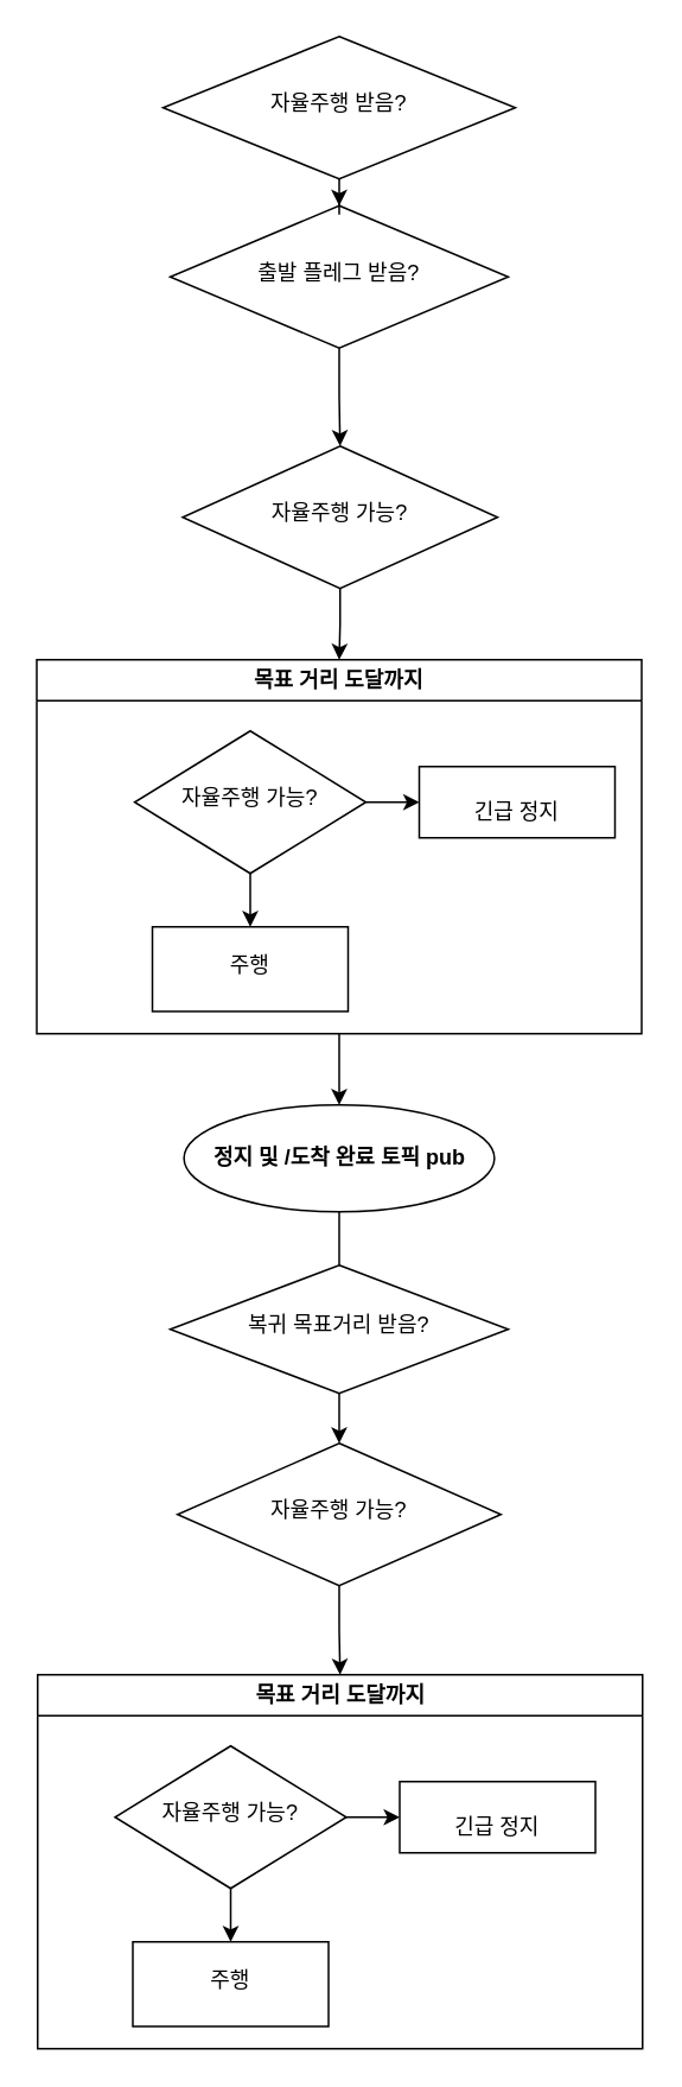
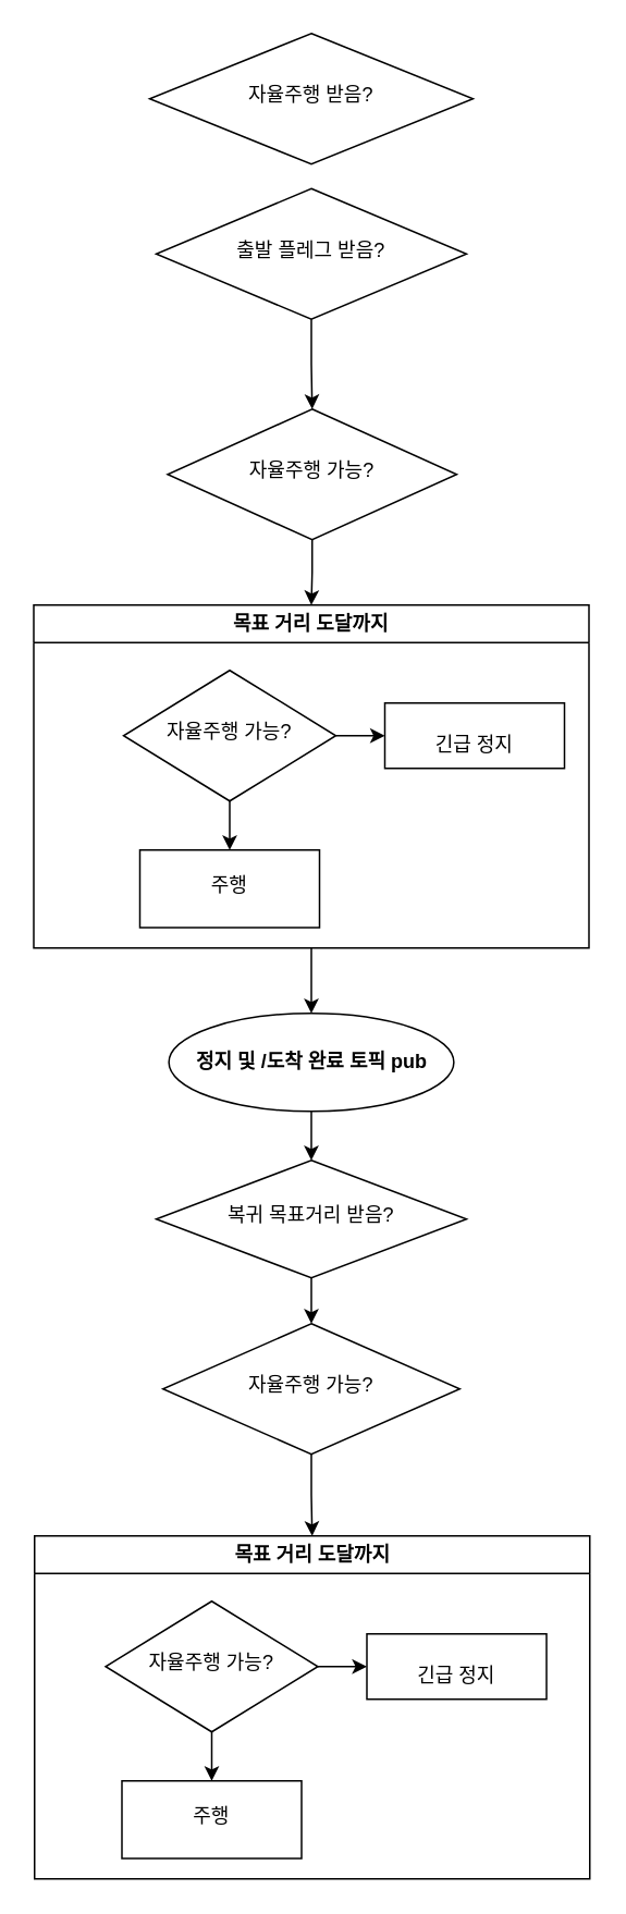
  <mxCell id="0" />
  <mxCell id="1" parent="0" />
  <mxCell id="2" value="" style="edgeStyle=orthogonalEdgeStyle;rounded=0;orthogonalLoop=1;jettySize=auto;html=1;" edge="1" parent="1" source="3" target="14"><mxGeometry relative="1" as="geometry" /></mxCell>
  <mxCell id="3" value="목표 거리 도달까지" style="swimlane;whiteSpace=wrap;html=1;" vertex="1" parent="1"><mxGeometry x="20" y="370" width="340" height="210" as="geometry" /></mxCell>
  <mxCell id="4" style="edgeStyle=orthogonalEdgeStyle;rounded=0;orthogonalLoop=1;jettySize=auto;html=1;exitX=0.5;exitY=1;exitDx=0;exitDy=0;" edge="1" parent="3" source="5" target="8"><mxGeometry relative="1" as="geometry" /></mxCell>
  <mxCell id="5" value="자율주행 가능?" style="rhombus;whiteSpace=wrap;html=1;shadow=0;fontFamily=Helvetica;fontSize=12;align=center;strokeWidth=1;spacing=6;spacingTop=-4;" vertex="1" parent="3"><mxGeometry x="55" y="40" width="130" height="80" as="geometry" /></mxCell>
  <mxCell id="6" value="&lt;div&gt;&amp;nbsp;&lt;div&gt;긴급 정지&lt;/div&gt;&lt;/div&gt;" style="whiteSpace=wrap;html=1;shadow=0;strokeWidth=1;spacing=6;spacingTop=-4;" vertex="1" parent="3"><mxGeometry x="215" y="60" width="110" height="40" as="geometry" /></mxCell>
  <mxCell id="7" value="" style="edgeStyle=orthogonalEdgeStyle;rounded=0;orthogonalLoop=1;jettySize=auto;html=1;" edge="1" parent="3" source="5" target="6"><mxGeometry relative="1" as="geometry" /></mxCell>
  <mxCell id="8" value="주행" style="whiteSpace=wrap;html=1;shadow=0;strokeWidth=1;spacing=6;spacingTop=-4;" vertex="1" parent="3"><mxGeometry x="65" y="150" width="110" height="47.5" as="geometry" /></mxCell>
  <mxCell id="9" style="edgeStyle=orthogonalEdgeStyle;rounded=0;orthogonalLoop=1;jettySize=auto;html=1;exitX=0.5;exitY=1;exitDx=0;exitDy=0;entryX=0.5;entryY=0;entryDx=0;entryDy=0;" edge="1" parent="1" source="10" target="16"><mxGeometry relative="1" as="geometry" /></mxCell>
  <mxCell id="10" value="출발 플레그 받음?" style="rhombus;whiteSpace=wrap;html=1;shadow=0;fontFamily=Helvetica;fontSize=12;align=center;strokeWidth=1;spacing=6;spacingTop=-4;" vertex="1" parent="1"><mxGeometry x="95" y="115" width="190" height="80" as="geometry" /></mxCell>
- <mxCell id="11" style="edgeStyle=orthogonalEdgeStyle;rounded=0;orthogonalLoop=1;jettySize=auto;html=1;entryX=0.5;entryY=0;entryDx=0;entryDy=0;" edge="1" parent="1" source="12" target="10"><mxGeometry relative="1" as="geometry" /></mxCell>
  <mxCell id="12" value="자율주행 받음?" style="rhombus;whiteSpace=wrap;html=1;shadow=0;fontFamily=Helvetica;fontSize=12;align=center;strokeWidth=1;spacing=6;spacingTop=-4;" vertex="1" parent="1"><mxGeometry x="91" y="20" width="198" height="80" as="geometry" /></mxCell>
- <mxCell id="13" style="edgeStyle=orthogonalEdgeStyle;rounded=0;orthogonalLoop=1;jettySize=auto;html=1;exitX=0.5;exitY=1;exitDx=0;exitDy=0;entryX=0.5;entryY=0;entryDx=0;entryDy=0;endArrow=none;" edge="1" parent="1" source="14" target="24"><mxGeometry relative="1" as="geometry" /></mxCell>
+ <mxCell id="13" style="edgeStyle=orthogonalEdgeStyle;rounded=0;orthogonalLoop=1;jettySize=auto;html=1;exitX=0.5;exitY=1;exitDx=0;exitDy=0;entryX=0.5;entryY=0;entryDx=0;entryDy=0;" edge="1" parent="1" source="14" target="24"><mxGeometry relative="1" as="geometry" /></mxCell>
  <mxCell id="14" value="정지 및 /&lt;span class=&quot;notion-enable-hover&quot; data-token-index=&quot;1&quot;&gt;도착 완료 토픽&lt;/span&gt; pub" style="ellipse;whiteSpace=wrap;html=1;fontStyle=1;startSize=23;" vertex="1" parent="1"><mxGeometry x="102.75" y="620" width="174.5" height="60" as="geometry" /></mxCell>
  <mxCell id="15" style="edgeStyle=orthogonalEdgeStyle;rounded=0;orthogonalLoop=1;jettySize=auto;html=1;exitX=0.5;exitY=1;exitDx=0;exitDy=0;entryX=0.5;entryY=0;entryDx=0;entryDy=0;" edge="1" parent="1" source="16" target="3"><mxGeometry relative="1" as="geometry" /></mxCell>
  <mxCell id="16" value="자율주행 가능?" style="rhombus;whiteSpace=wrap;html=1;shadow=0;fontFamily=Helvetica;fontSize=12;align=center;strokeWidth=1;spacing=6;spacingTop=-4;" vertex="1" parent="1"><mxGeometry x="102" y="250" width="177" height="80" as="geometry" /></mxCell>
  <mxCell id="17" value="목표 거리 도달까지" style="swimlane;whiteSpace=wrap;html=1;" vertex="1" parent="1"><mxGeometry x="20.5" y="940" width="340" height="210" as="geometry" /></mxCell>
  <mxCell id="18" style="edgeStyle=orthogonalEdgeStyle;rounded=0;orthogonalLoop=1;jettySize=auto;html=1;exitX=0.5;exitY=1;exitDx=0;exitDy=0;" edge="1" parent="17" source="19" target="22"><mxGeometry relative="1" as="geometry" /></mxCell>
  <mxCell id="19" value="자율주행 가능?" style="rhombus;whiteSpace=wrap;html=1;shadow=0;fontFamily=Helvetica;fontSize=12;align=center;strokeWidth=1;spacing=6;spacingTop=-4;" vertex="1" parent="17"><mxGeometry x="43.5" y="40" width="130" height="80" as="geometry" /></mxCell>
  <mxCell id="20" value="&lt;div&gt;&amp;nbsp;&lt;div&gt;긴급 정지&lt;/div&gt;&lt;/div&gt;" style="whiteSpace=wrap;html=1;shadow=0;strokeWidth=1;spacing=6;spacingTop=-4;" vertex="1" parent="17"><mxGeometry x="203.5" y="60" width="110" height="40" as="geometry" /></mxCell>
  <mxCell id="21" value="" style="edgeStyle=orthogonalEdgeStyle;rounded=0;orthogonalLoop=1;jettySize=auto;html=1;" edge="1" parent="17" source="19" target="20"><mxGeometry relative="1" as="geometry" /></mxCell>
  <mxCell id="22" value="주행" style="whiteSpace=wrap;html=1;shadow=0;strokeWidth=1;spacing=6;spacingTop=-4;" vertex="1" parent="17"><mxGeometry x="53.5" y="150" width="110" height="47.5" as="geometry" /></mxCell>
  <mxCell id="23" style="edgeStyle=orthogonalEdgeStyle;rounded=0;orthogonalLoop=1;jettySize=auto;html=1;exitX=0.5;exitY=1;exitDx=0;exitDy=0;entryX=0.5;entryY=0;entryDx=0;entryDy=0;" edge="1" parent="1" source="24" target="26"><mxGeometry relative="1" as="geometry" /></mxCell>
  <mxCell id="24" value="복귀 목표거리 받음?" style="rhombus;whiteSpace=wrap;html=1;shadow=0;fontFamily=Helvetica;fontSize=12;align=center;strokeWidth=1;spacing=6;spacingTop=-4;" vertex="1" parent="1"><mxGeometry x="95" y="710" width="190" height="72" as="geometry" /></mxCell>
  <mxCell id="25" style="edgeStyle=orthogonalEdgeStyle;rounded=0;orthogonalLoop=1;jettySize=auto;html=1;exitX=0.5;exitY=1;exitDx=0;exitDy=0;entryX=0.5;entryY=0;entryDx=0;entryDy=0;" edge="1" parent="1" source="26" target="17"><mxGeometry relative="1" as="geometry" /></mxCell>
  <mxCell id="26" value="자율주행 가능?" style="rhombus;whiteSpace=wrap;html=1;shadow=0;fontFamily=Helvetica;fontSize=12;align=center;strokeWidth=1;spacing=6;spacingTop=-4;" vertex="1" parent="1"><mxGeometry x="99.13" y="810" width="181.75" height="80" as="geometry" /></mxCell>
